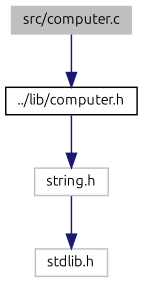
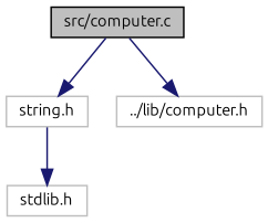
  digraph {
    fontname=Ubuntu
    node [color=black fillcolor=white fontname=Ubuntu fontsize=10 shape=record style=filled]
    edge [color=midnightblue fontname=Ubuntu fontsize=10 labelfontname=Helvetica labelfontsize=10 style=solid]
-   n1 [color=grey75 fillcolor=grey75 fontcolor=black height=0.2 label="src/computer.c" width=0.4]
+   n1 [fillcolor=grey75 fontcolor=black height=0.2 label="src/computer.c" width=0.4]
    n2 [color=grey75 height=0.2 label="string.h" width=0.4]
-   n3 [height=0.2 label="../lib/computer.h" width=0.4]
+   n3 [color=grey75 height=0.2 label="../lib/computer.h" width=0.4]
    n4 [color=grey75 height=0.2 label="stdlib.h" width=0.4]
-   n3 -> n2
+   n1 -> n2
    n1 -> n3
    n2 -> n4
  }
